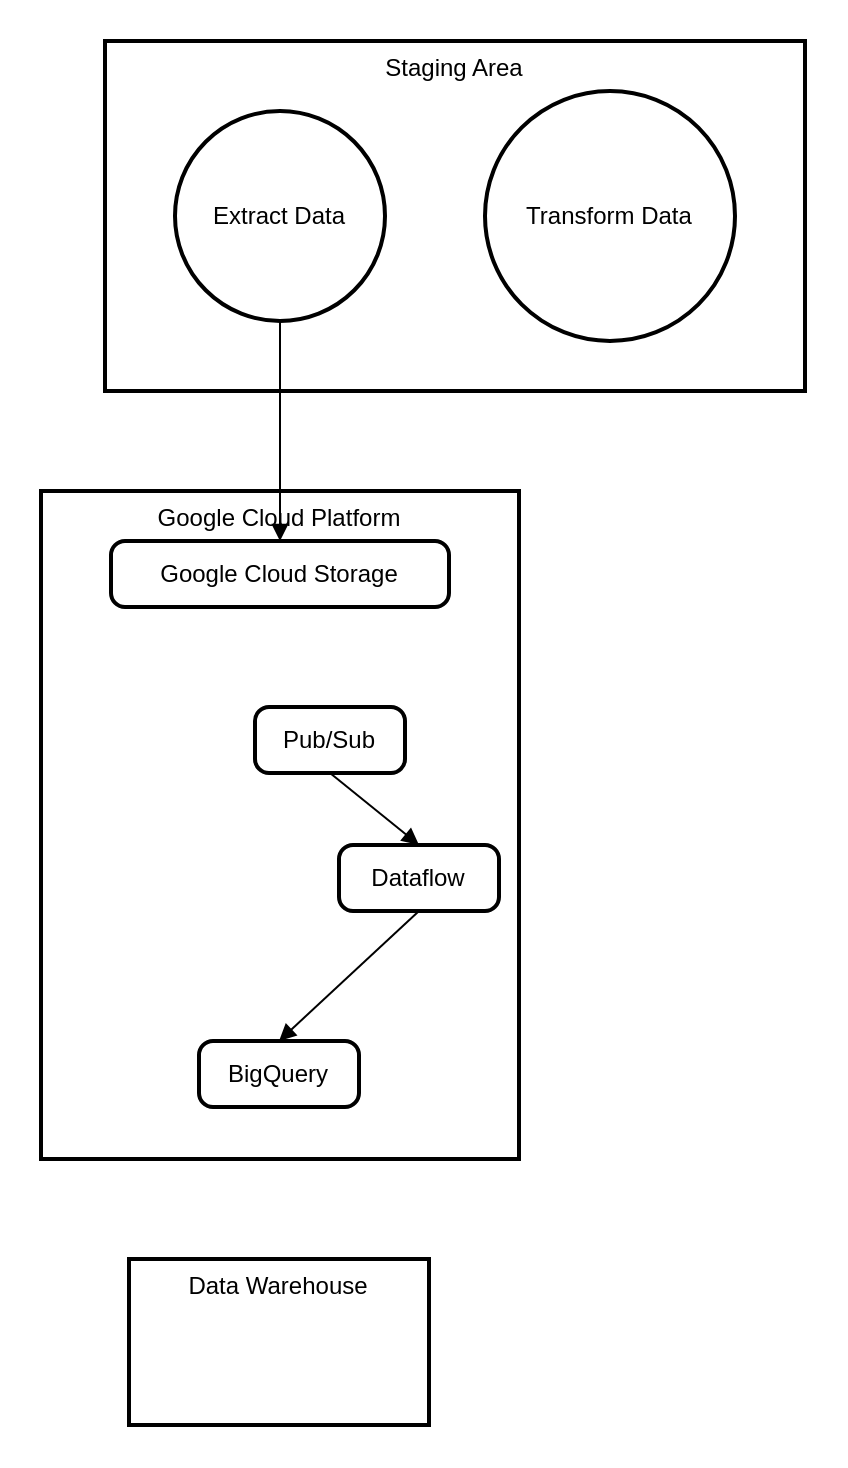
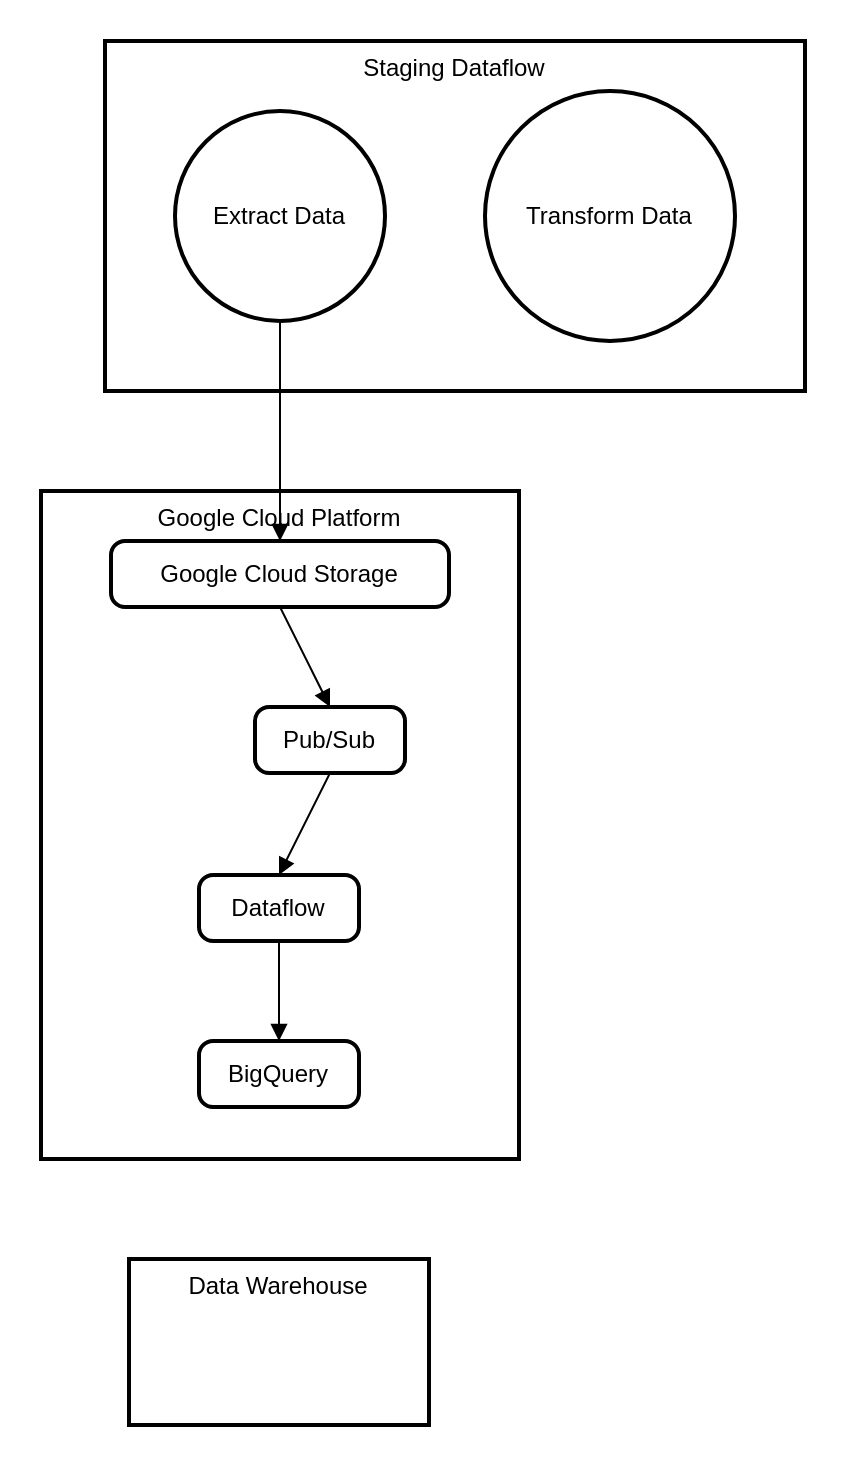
  <mxCell id="0" />
  <mxCell id="1" parent="0" />
  <mxCell id="2" value="Data Warehouse" style="whiteSpace=wrap;strokeWidth=2;verticalAlign=top;" vertex="1" parent="1"><mxGeometry x="64" y="629" width="150" height="83" as="geometry" /></mxCell>
  <mxCell id="3" value="Google Cloud Platform" style="whiteSpace=wrap;strokeWidth=2;verticalAlign=top;" vertex="1" parent="1"><mxGeometry y="245" width="239" height="334" as="geometry" x="20" /></mxCell>
  <mxCell id="4" value="Google Cloud Storage" style="rounded=1;absoluteArcSize=1;arcSize=14;whiteSpace=wrap;strokeWidth=2;" vertex="1" parent="1"><mxGeometry x="55" y="270" width="169" height="33" as="geometry" /></mxCell>
  <mxCell id="5" value="Pub/Sub" style="rounded=1;absoluteArcSize=1;arcSize=14;whiteSpace=wrap;strokeWidth=2;" vertex="1" parent="1"><mxGeometry x="127" y="353" width="75" height="33" as="geometry" /></mxCell>
- <mxCell id="6" value="Dataflow" style="rounded=1;absoluteArcSize=1;arcSize=14;whiteSpace=wrap;strokeWidth=2;" vertex="1" parent="1"><mxGeometry x="169" y="422" width="80" height="33" as="geometry" /></mxCell>
+ <mxCell id="6" value="Dataflow" style="rounded=1;absoluteArcSize=1;arcSize=14;whiteSpace=wrap;strokeWidth=2;" vertex="1" parent="1"><mxGeometry x="99" y="437" width="80" height="33" as="geometry" /></mxCell>
  <mxCell id="7" value="BigQuery" style="rounded=1;absoluteArcSize=1;arcSize=14;whiteSpace=wrap;strokeWidth=2;" vertex="1" parent="1"><mxGeometry x="99" y="520" width="80" height="33" as="geometry" /></mxCell>
- <mxCell id="8" value="Staging Area" style="whiteSpace=wrap;strokeWidth=2;verticalAlign=top;" vertex="1" parent="1"><mxGeometry x="52" width="350" height="175" as="geometry" y="20" /></mxCell>
+ <mxCell id="8" value="Staging Dataflow" style="whiteSpace=wrap;strokeWidth=2;verticalAlign=top;" vertex="1" parent="1"><mxGeometry x="52" width="350" height="175" as="geometry" y="20" /></mxCell>
  <mxCell id="9" value="Extract Data" style="ellipse;aspect=fixed;strokeWidth=2;whiteSpace=wrap;" vertex="1" parent="1"><mxGeometry x="87" y="55" width="105" height="105" as="geometry" /></mxCell>
  <mxCell id="10" value="Transform Data" style="ellipse;aspect=fixed;strokeWidth=2;whiteSpace=wrap;" vertex="1" parent="1"><mxGeometry x="242" y="45" width="125" height="125" as="geometry" /></mxCell>
  <mxCell id="11" value="" style="curved=1;startArrow=none;endArrow=block;exitX=0.5;exitY=1;entryX=0.5;entryY=0;" edge="1" parent="1" source="9" target="4"><mxGeometry relative="1" as="geometry"><Array as="points" /></mxGeometry></mxCell>
+ <mxCell id="12" value="" style="curved=1;startArrow=none;endArrow=block;exitX=0.5;exitY=1.01;entryX=0.5;entryY=0.01;" edge="1" parent="1" source="4" target="5"><mxGeometry relative="1" as="geometry"><Array as="points" /></mxGeometry></mxCell>
  <mxCell id="13" value="" style="curved=1;startArrow=none;endArrow=block;exitX=0.5;exitY=1.02;entryX=0.5;entryY=-0.01;" edge="1" parent="1" source="5" target="6"><mxGeometry relative="1" as="geometry"><Array as="points" /></mxGeometry></mxCell>
  <mxCell id="14" value="" style="curved=1;startArrow=none;endArrow=block;exitX=0.5;exitY=1.01;entryX=0.5;entryY=0.01;" edge="1" parent="1" source="6" target="7"><mxGeometry relative="1" as="geometry"><Array as="points" /></mxGeometry></mxCell>
